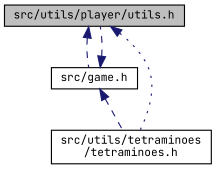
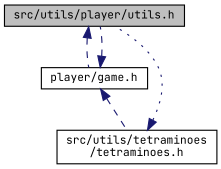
  digraph {
    fontname="JetBrains Mono"
    node [color=black fillcolor=white fontname="JetBrains Mono" fontsize=10 shape=record style=filled]
    edge [color=midnightblue dir=back fontname="JetBrains Mono" fontsize=10 labelfontname=Helvetica labelfontsize=10 style=dashed]
    n1 [fillcolor=grey75 fontcolor=black height=0.2 label="src/utils/player/utils.h" width=0.4]
-   n2 [height=0.2 label="src/game.h" width=0.4]
+   n2 [height=0.2 label="player/game.h" width=0.4]
    n3 [height=0.2 label="src/utils/tetraminoes\l/tetraminoes.h" width=0.4]
    n1 -> n2
-   n1 -> n3 [style=dotted]
+   n3 -> n1 [style=dotted]
    n2 -> n1
    n2 -> n3
  }
